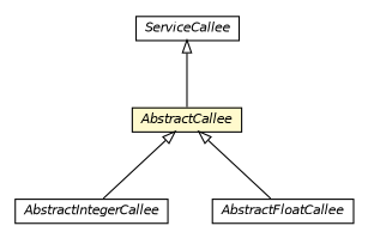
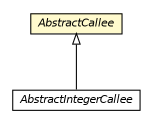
  digraph {
    nodesep=0.25
    ranksep=0.5
    node [fontcolor=black fontname=Helvetica fontsize=10.0 shape=plaintext]
    edge [arrowtail=empty dir=back fontname=Helvetica fontsize=10 headport=p labelfontname=Helvetica labelfontsize=10 tailport=p]
-   n1 [label=<<table title="org.universAAL.middleware.service.ServiceCallee" border="0" cellborder="1" cellspacing="0" cellpadding="2" port="p" href="../../../../middleware/service/ServiceCallee.html"> 		<tr><td><table border="0" cellspacing="0" cellpadding="1"> <tr><td align="center" balign="center"><font face="Helvetica-Oblique"> ServiceCallee </font></td></tr> 		</table></td></tr> 		</table>>]
    n2 [label=<<table title="org.universAAL.lddi.smarthome.exporter.devices.AbstractCallee" border="0" cellborder="1" cellspacing="0" cellpadding="2" port="p" bgcolor="lemonChiffon" href="./AbstractCallee.html"> 		<tr><td><table border="0" cellspacing="0" cellpadding="1"> <tr><td align="center" balign="center"><font face="Helvetica-Oblique"> AbstractCallee </font></td></tr> 		</table></td></tr> 		</table>>]
    n3 [label=<<table title="org.universAAL.lddi.smarthome.exporter.devices.AbstractIntegerCallee" border="0" cellborder="1" cellspacing="0" cellpadding="2" port="p" href="./AbstractIntegerCallee.html"> 		<tr><td><table border="0" cellspacing="0" cellpadding="1"> <tr><td align="center" balign="center"><font face="Helvetica-Oblique"> AbstractIntegerCallee </font></td></tr> 		</table></td></tr> 		</table>>]
-   n4 [label=<<table title="org.universAAL.lddi.smarthome.exporter.devices.AbstractFloatCallee" border="0" cellborder="1" cellspacing="0" cellpadding="2" port="p" href="./AbstractFloatCallee.html"> 		<tr><td><table border="0" cellspacing="0" cellpadding="1"> <tr><td align="center" balign="center"><font face="Helvetica-Oblique"> AbstractFloatCallee </font></td></tr> 		</table></td></tr> 		</table>>]
-   n1 -> n2
    n2 -> n3
-   n2 -> n4
  }
